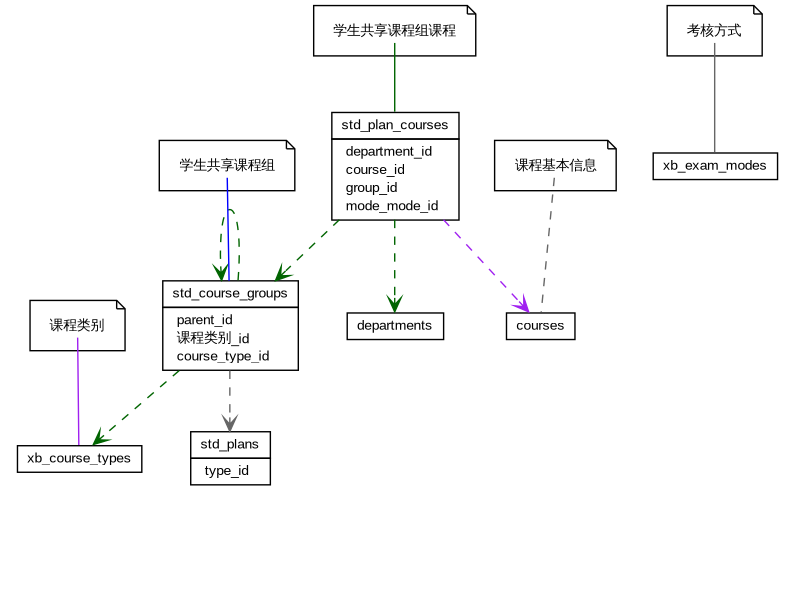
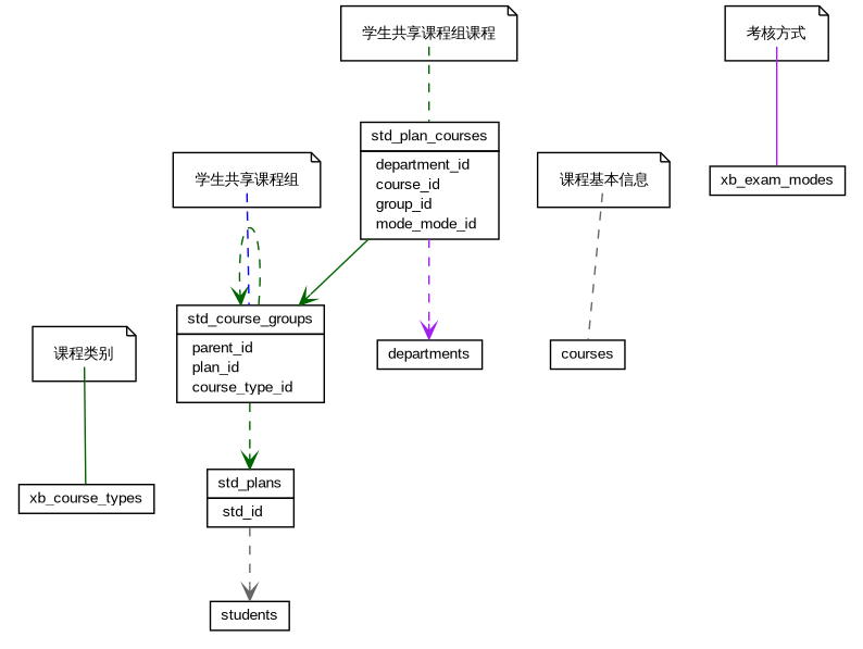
  digraph {
    fontname="Liberation Sans"
    nodesep=0.25
    ranksep=0.5
    node [fontcolor=black fontname="Liberation Sans" fontsize=10.0 shape=plaintext]
    edge [arrowhead=open color=darkgreen fontcolor=black fontname="Liberation Sans" fontsize=10.0 headport=p labelfontname=Helvetica labelfontsize=10 style=dashed tailport=p]
-   n1 [label=<<table title="std_course_groups" border="0" cellborder="1" cellspacing="0" cellpadding="2" port="p"> 		<tr><td><table border="0" cellspacing="0" cellpadding="1"> <tr><td align="center" balign="center"> std_course_groups </td></tr> 		</table></td></tr> 		<tr><td><table border="0" cellspacing="0" cellpadding="1"> <tr><td align="left" balign="left">  parent_id </td></tr> <tr><td align="left" balign="left">  课程类别_id </td></tr> <tr><td align="left" balign="left">  course_type_id </td></tr> 		</table></td></tr> 		</table>>]
-   n2 [label=<<table title="std_plans" border="0" cellborder="1" cellspacing="0" cellpadding="2" port="p"> 		<tr><td><table border="0" cellspacing="0" cellpadding="1"> <tr><td align="center" balign="center"> std_plans </td></tr> 		</table></td></tr> 		<tr><td><table border="0" cellspacing="0" cellpadding="1"> <tr><td align="left" balign="left">  type_id </td></tr> 		</table></td></tr> 		</table>>]
+   n1 [label=<<table title="std_course_groups" border="0" cellborder="1" cellspacing="0" cellpadding="2" port="p"> 		<tr><td><table border="0" cellspacing="0" cellpadding="1"> <tr><td align="center" balign="center"> std_course_groups </td></tr> 		</table></td></tr> 		<tr><td><table border="0" cellspacing="0" cellpadding="1"> <tr><td align="left" balign="left">  parent_id </td></tr> <tr><td align="left" balign="left">  plan_id </td></tr> <tr><td align="left" balign="left">  course_type_id </td></tr> 		</table></td></tr> 		</table>>]
+   n2 [label=<<table title="std_plans" border="0" cellborder="1" cellspacing="0" cellpadding="2" port="p"> 		<tr><td><table border="0" cellspacing="0" cellpadding="1"> <tr><td align="center" balign="center"> std_plans </td></tr> 		</table></td></tr> 		<tr><td><table border="0" cellspacing="0" cellpadding="1"> <tr><td align="left" balign="left">  std_id </td></tr> 		</table></td></tr> 		</table>>]
    n3 [label=<<table title="xb_course_types" border="0" cellborder="1" cellspacing="0" cellpadding="2" port="p"> 		<tr><td><table border="0" cellspacing="0" cellpadding="1"> <tr><td align="center" balign="center"> xb_course_types </td></tr> 		</table></td></tr> 		</table>>]
+   n4 [label=<<table title="students" border="0" cellborder="1" cellspacing="0" cellpadding="2" port="p"> 		<tr><td><table border="0" cellspacing="0" cellpadding="1"> <tr><td align="center" balign="center"> students </td></tr> 		</table></td></tr> 		</table>>]
    n5 [label=<<table title="std_course_groups" border="0" cellborder="0" cellspacing="0" cellpadding="2" port="p"> 		<tr><td><table border="0" cellspacing="0" cellpadding="1"> <tr><td align="left" balign="left"> 学生共享课程组 </td></tr> 		</table></td></tr> 		</table>> shape=note]
    n6 [label=<<table title="std_plan_courses" border="0" cellborder="1" cellspacing="0" cellpadding="2" port="p"> 		<tr><td><table border="0" cellspacing="0" cellpadding="1"> <tr><td align="center" balign="center"> std_plan_courses </td></tr> 		</table></td></tr> 		<tr><td><table border="0" cellspacing="0" cellpadding="1"> <tr><td align="left" balign="left">  department_id </td></tr> <tr><td align="left" balign="left">  course_id </td></tr> <tr><td align="left" balign="left">  group_id </td></tr> <tr><td align="left" balign="left">  mode_mode_id </td></tr> 		</table></td></tr> 		</table>>]
    n7 [label=<<table title="departments" border="0" cellborder="1" cellspacing="0" cellpadding="2" port="p"> 		<tr><td><table border="0" cellspacing="0" cellpadding="1"> <tr><td align="center" balign="center"> departments </td></tr> 		</table></td></tr> 		</table>>]
    n8 [label=<<table title="courses" border="0" cellborder="1" cellspacing="0" cellpadding="2" port="p"> 		<tr><td><table border="0" cellspacing="0" cellpadding="1"> <tr><td align="center" balign="center"> courses </td></tr> 		</table></td></tr> 		</table>>]
    n9 [label=<<table title="xb_exam_modes" border="0" cellborder="1" cellspacing="0" cellpadding="2" port="p"> 		<tr><td><table border="0" cellspacing="0" cellpadding="1"> <tr><td align="center" balign="center"> xb_exam_modes </td></tr> 		</table></td></tr> 		</table>>]
    n10 [label=<<table title="std_plan_courses" border="0" cellborder="0" cellspacing="0" cellpadding="2" port="p"> 		<tr><td><table border="0" cellspacing="0" cellpadding="1"> <tr><td align="left" balign="left"> 学生共享课程组课程 </td></tr> 		</table></td></tr> 		</table>> shape=note]
    n11 [label=<<table title="xb_course_types" border="0" cellborder="0" cellspacing="0" cellpadding="2" port="p"> 		<tr><td><table border="0" cellspacing="0" cellpadding="1"> <tr><td align="left" balign="left"> 课程类别 </td></tr> 		</table></td></tr> 		</table>> shape=note]
    n12 [label=<<table title="courses" border="0" cellborder="0" cellspacing="0" cellpadding="2" port="p"> 		<tr><td><table border="0" cellspacing="0" cellpadding="1"> <tr><td align="left" balign="left"> 课程基本信息 </td></tr> 		</table></td></tr> 		</table>> shape=note]
    n13 [label=<<table title="xb_exam_modes" border="0" cellborder="0" cellspacing="0" cellpadding="2" port="p"> 		<tr><td><table border="0" cellspacing="0" cellpadding="1"> <tr><td align="left" balign="left"> 考核方式 </td></tr> 		</table></td></tr> 		</table>> shape=note]
    n1 -> n1
-   n1 -> n2 [color=gray40]
-   n1 -> n3
-   n5 -> n1 [arrowhead=none color=blue fontsize=10 fontcolor="" style=""]
-   n6 -> n1
-   n6 -> n7
-   n6 -> n8 [color=purple]
-   n10 -> n6 [arrowhead=none fontsize=10 fontcolor="" style=""]
-   n11 -> n3 [arrowhead=none color=purple fontsize=10 fontcolor="" style=""]
+   n1 -> n2
+   n2 -> n4 [color=gray40]
+   n5 -> n1 [arrowhead=none color=blue fontsize=10 fontcolor=""]
+   n6 -> n1 [style=solid]
+   n6 -> n7 [color=purple]
+   n10 -> n6 [arrowhead=none fontsize=10 fontcolor=""]
+   n11 -> n3 [arrowhead=none fontsize=10 fontcolor="" style=""]
    n12 -> n8 [arrowhead=none color=gray40 fontsize=10 fontcolor=""]
-   n13 -> n9 [arrowhead=none color=gray40 fontsize=10 fontcolor="" style=""]
+   n13 -> n9 [arrowhead=none color=purple fontsize=10 fontcolor="" style=""]
  }
